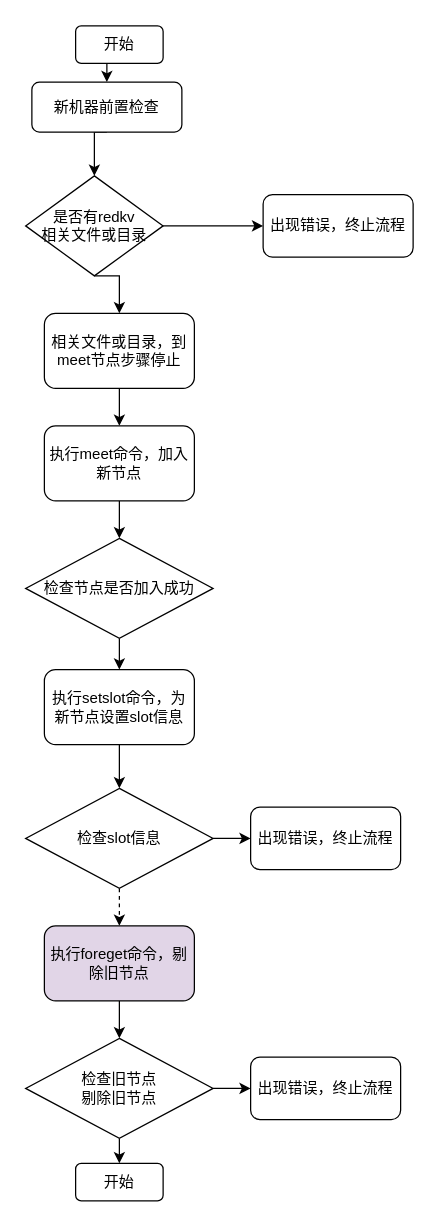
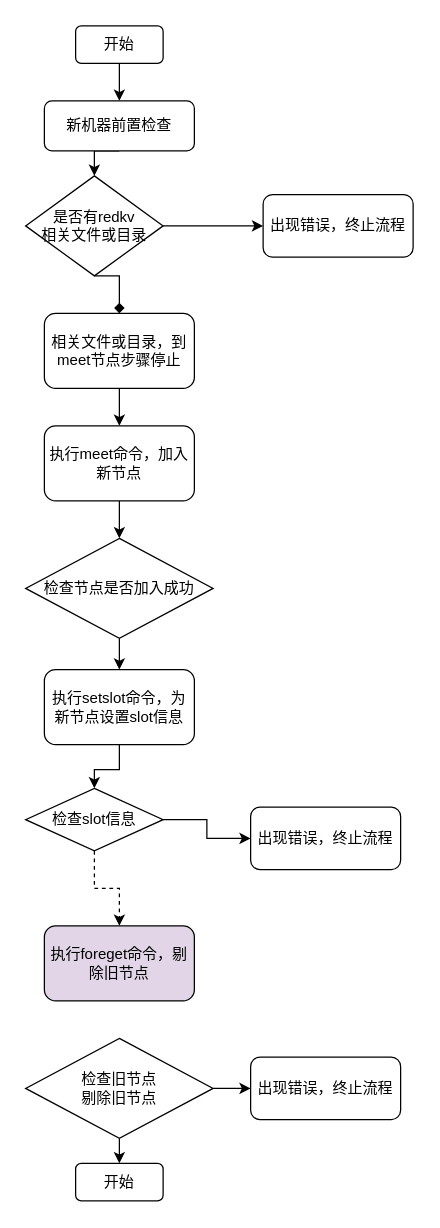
  <mxCell id="0" />
  <mxCell id="1" parent="0" />
  <mxCell id="2" style="edgeStyle=orthogonalEdgeStyle;rounded=0;orthogonalLoop=1;jettySize=auto;html=1;exitX=0.5;exitY=1;exitDx=0;exitDy=0;entryX=0.5;entryY=0;entryDx=0;entryDy=0;" edge="1" parent="1" source="3" target="5"><mxGeometry relative="1" as="geometry" /></mxCell>
  <mxCell id="3" value="开始" style="rounded=1;whiteSpace=wrap;html=1;" vertex="1" parent="1"><mxGeometry x="60" y="20" width="70" height="30" as="geometry" /></mxCell>
  <mxCell id="4" style="edgeStyle=orthogonalEdgeStyle;rounded=0;orthogonalLoop=1;jettySize=auto;html=1;exitX=0.5;exitY=1;exitDx=0;exitDy=0;entryX=0.5;entryY=0;entryDx=0;entryDy=0;" edge="1" parent="1" source="5" target="8"><mxGeometry relative="1" as="geometry" /></mxCell>
- <mxCell id="5" value="新机器前置检查" style="rounded=1;whiteSpace=wrap;html=1;" vertex="1" parent="1"><mxGeometry x="25" y="65" width="120" height="40" as="geometry" /></mxCell>
- <mxCell id="6" style="edgeStyle=orthogonalEdgeStyle;rounded=0;orthogonalLoop=1;jettySize=auto;html=1;exitX=0.5;exitY=1;exitDx=0;exitDy=0;entryX=0.5;entryY=0;entryDx=0;entryDy=0;" edge="1" parent="1" source="8" target="10"><mxGeometry relative="1" as="geometry" /></mxCell>
+ <mxCell id="5" value="新机器前置检查" style="rounded=1;whiteSpace=wrap;html=1;" vertex="1" parent="1"><mxGeometry x="35" y="80" width="120" height="40" as="geometry" /></mxCell>
+ <mxCell id="6" style="edgeStyle=orthogonalEdgeStyle;rounded=0;orthogonalLoop=1;jettySize=auto;html=1;exitX=0.5;exitY=1;exitDx=0;exitDy=0;entryX=0.5;entryY=0;entryDx=0;entryDy=0;endArrow=diamond;" edge="1" parent="1" source="8" target="10"><mxGeometry relative="1" as="geometry" /></mxCell>
  <mxCell id="7" style="edgeStyle=orthogonalEdgeStyle;rounded=0;orthogonalLoop=1;jettySize=auto;html=1;exitX=1;exitY=0.5;exitDx=0;exitDy=0;" edge="1" parent="1" source="8" target="25"><mxGeometry relative="1" as="geometry" /></mxCell>
  <mxCell id="8" value="是否有redkv&lt;br&gt;相关文件或目录" style="rhombus;whiteSpace=wrap;html=1;" vertex="1" parent="1"><mxGeometry x="20" y="140" width="110" height="80" as="geometry" /></mxCell>
  <mxCell id="9" style="edgeStyle=orthogonalEdgeStyle;rounded=0;orthogonalLoop=1;jettySize=auto;html=1;exitX=0.5;exitY=1;exitDx=0;exitDy=0;" edge="1" parent="1" source="10" target="12"><mxGeometry relative="1" as="geometry" /></mxCell>
  <mxCell id="10" value="相关文件或目录，到meet节点步骤停止" style="rounded=1;whiteSpace=wrap;html=1;" vertex="1" parent="1"><mxGeometry x="35" y="250" width="120" height="60" as="geometry" /></mxCell>
  <mxCell id="11" style="edgeStyle=orthogonalEdgeStyle;rounded=0;orthogonalLoop=1;jettySize=auto;html=1;exitX=0.5;exitY=1;exitDx=0;exitDy=0;entryX=0.5;entryY=0;entryDx=0;entryDy=0;" edge="1" parent="1" source="12" target="14"><mxGeometry relative="1" as="geometry" /></mxCell>
  <mxCell id="12" value="执行meet命令，加入新节点" style="rounded=1;whiteSpace=wrap;html=1;" vertex="1" parent="1"><mxGeometry x="35" y="340" width="120" height="60" as="geometry" /></mxCell>
  <mxCell id="13" style="edgeStyle=orthogonalEdgeStyle;rounded=0;orthogonalLoop=1;jettySize=auto;html=1;exitX=0.5;exitY=1;exitDx=0;exitDy=0;entryX=0.5;entryY=0;entryDx=0;entryDy=0;" edge="1" parent="1" source="14" target="16"><mxGeometry relative="1" as="geometry" /></mxCell>
  <mxCell id="14" value="检查节点是否加入成功" style="rhombus;whiteSpace=wrap;html=1;" vertex="1" parent="1"><mxGeometry x="20" y="430" width="150" height="80" as="geometry" /></mxCell>
  <mxCell id="15" style="edgeStyle=orthogonalEdgeStyle;rounded=0;orthogonalLoop=1;jettySize=auto;html=1;exitX=0.5;exitY=1;exitDx=0;exitDy=0;entryX=0.5;entryY=0;entryDx=0;entryDy=0;" edge="1" parent="1" source="16" target="19"><mxGeometry relative="1" as="geometry" /></mxCell>
  <mxCell id="16" value="执行setslot命令，为新节点设置slot信息" style="rounded=1;whiteSpace=wrap;html=1;" vertex="1" parent="1"><mxGeometry x="35" y="535" width="120" height="60" as="geometry" /></mxCell>
  <mxCell id="17" style="edgeStyle=orthogonalEdgeStyle;rounded=0;orthogonalLoop=1;jettySize=auto;html=1;exitX=0.5;exitY=1;exitDx=0;exitDy=0;entryX=0.5;entryY=0;entryDx=0;entryDy=0;dashed=1;" edge="1" parent="1" source="19" target="21"><mxGeometry relative="1" as="geometry" /></mxCell>
  <mxCell id="18" style="edgeStyle=orthogonalEdgeStyle;rounded=0;orthogonalLoop=1;jettySize=auto;html=1;exitX=1;exitY=0.5;exitDx=0;exitDy=0;entryX=0;entryY=0.5;entryDx=0;entryDy=0;" edge="1" parent="1" source="19" target="26"><mxGeometry relative="1" as="geometry" /></mxCell>
- <mxCell id="19" value="检查slot信息" style="rhombus;whiteSpace=wrap;html=1;" vertex="1" parent="1"><mxGeometry x="20" y="630" width="150" height="80" as="geometry" /></mxCell>
- <mxCell id="20" style="edgeStyle=orthogonalEdgeStyle;rounded=0;orthogonalLoop=1;jettySize=auto;html=1;exitX=0.5;exitY=1;exitDx=0;exitDy=0;" edge="1" parent="1" source="21" target="24"><mxGeometry relative="1" as="geometry" /></mxCell>
+ <mxCell id="19" value="检查slot信息" style="rhombus;whiteSpace=wrap;html=1;" vertex="1" parent="1"><mxGeometry x="20" y="630" width="110" height="50" as="geometry" /></mxCell>
  <mxCell id="21" value="执行foreget命令，剔除旧节点" style="rounded=1;whiteSpace=wrap;html=1;fillColor=#e1d5e7;" vertex="1" parent="1"><mxGeometry x="35" y="740" width="120" height="60" as="geometry" /></mxCell>
  <mxCell id="22" style="edgeStyle=orthogonalEdgeStyle;rounded=0;orthogonalLoop=1;jettySize=auto;html=1;exitX=1;exitY=0.5;exitDx=0;exitDy=0;entryX=0;entryY=0.5;entryDx=0;entryDy=0;" edge="1" parent="1" source="24" target="27"><mxGeometry relative="1" as="geometry" /></mxCell>
  <mxCell id="23" style="edgeStyle=orthogonalEdgeStyle;rounded=0;orthogonalLoop=1;jettySize=auto;html=1;exitX=0.5;exitY=1;exitDx=0;exitDy=0;entryX=0.5;entryY=0;entryDx=0;entryDy=0;" edge="1" parent="1" source="24" target="28"><mxGeometry relative="1" as="geometry" /></mxCell>
  <mxCell id="24" value="检查旧节点&lt;br&gt;剔除旧节点" style="rhombus;whiteSpace=wrap;html=1;" vertex="1" parent="1"><mxGeometry x="20" y="830" width="150" height="80" as="geometry" /></mxCell>
  <mxCell id="25" value="出现错误，终止流程" style="rounded=1;whiteSpace=wrap;html=1;" vertex="1" parent="1"><mxGeometry x="210" y="155" width="120" height="50" as="geometry" /></mxCell>
  <mxCell id="26" value="出现错误，终止流程" style="rounded=1;whiteSpace=wrap;html=1;" vertex="1" parent="1"><mxGeometry x="200" y="645" width="120" height="50" as="geometry" /></mxCell>
  <mxCell id="27" value="出现错误，终止流程" style="rounded=1;whiteSpace=wrap;html=1;" vertex="1" parent="1"><mxGeometry x="200" y="845" width="120" height="50" as="geometry" /></mxCell>
  <mxCell id="28" value="开始" style="rounded=1;whiteSpace=wrap;html=1;" vertex="1" parent="1"><mxGeometry x="60" y="930" width="70" height="30" as="geometry" /></mxCell>
